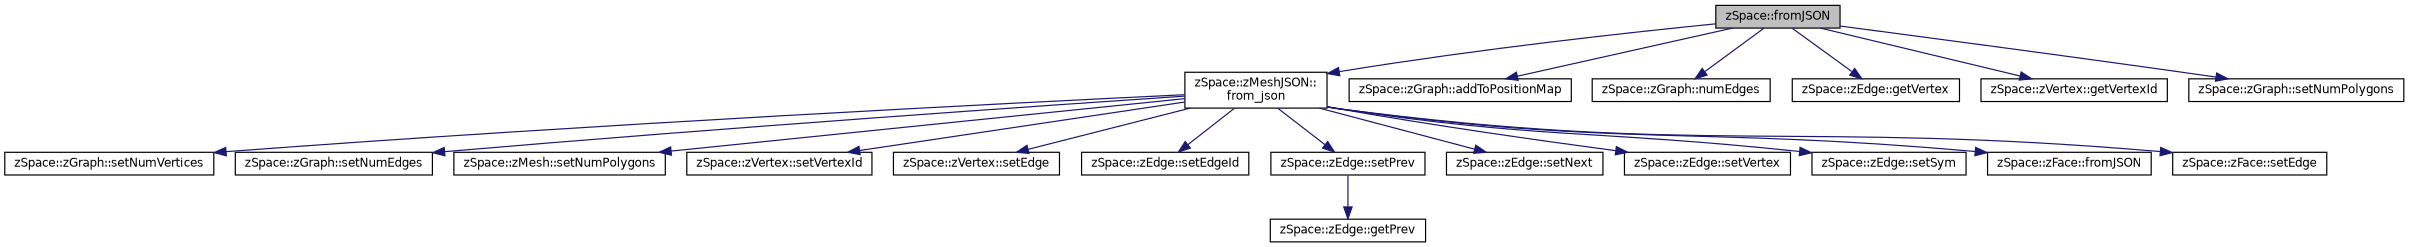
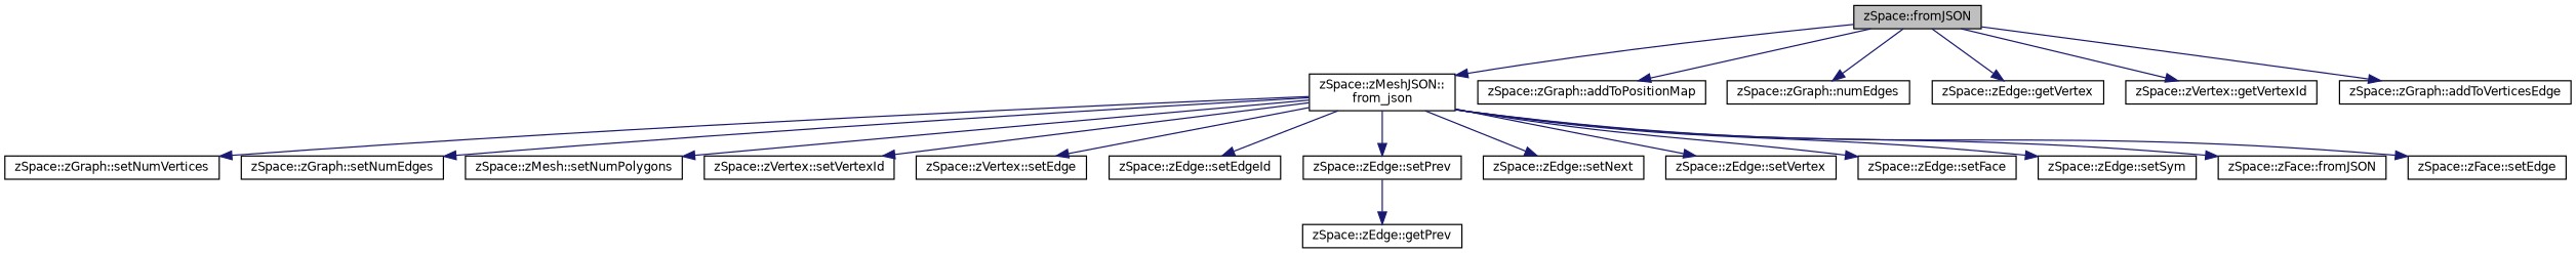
  digraph {
    rankdir=TB
    node [color=black fillcolor=white fontname=Helvetica fontsize=10 shape=record style=filled]
    edge [color=midnightblue fontname=Helvetica fontsize=10 labelfontname=Helvetica labelfontsize=10 style=solid]
    n1 [fillcolor=grey75 fontcolor=black height=0.2 label="zSpace::fromJSON" width=0.4]
    n2 [height=0.2 label="zSpace::zMeshJSON::\lfrom_json" width=0.4]
    n3 [height=0.2 label="zSpace::zGraph::addToPositionMap" width=0.4]
    n4 [height=0.2 label="zSpace::zGraph::numEdges" width=0.4]
    n5 [height=0.2 label="zSpace::zEdge::getVertex" width=0.4]
    n6 [height=0.2 label="zSpace::zVertex::getVertexId" width=0.4]
-   n7 [height=0.2 label="zSpace::zGraph::setNumPolygons" width=0.4]
+   n7 [height=0.2 label="zSpace::zGraph::addToVerticesEdge" width=0.4]
    n8 [height=0.2 label="zSpace::zGraph::setNumVertices" width=0.4]
    n9 [height=0.2 label="zSpace::zGraph::setNumEdges" width=0.4]
    n10 [height=0.2 label="zSpace::zMesh::setNumPolygons" width=0.4]
    n11 [height=0.2 label="zSpace::zVertex::setVertexId" width=0.4]
    n12 [height=0.2 label="zSpace::zVertex::setEdge" width=0.4]
    n13 [height=0.2 label="zSpace::zEdge::setEdgeId" width=0.4]
    n14 [height=0.2 label="zSpace::zEdge::setPrev" width=0.4]
    n15 [height=0.2 label="zSpace::zEdge::setNext" width=0.4]
    n16 [height=0.2 label="zSpace::zEdge::setVertex" width=0.4]
+   n17 [height=0.2 label="zSpace::zEdge::setFace" width=0.4]
    n18 [height=0.2 label="zSpace::zEdge::setSym" width=0.4]
    n19 [height=0.2 label="zSpace::zFace::fromJSON" width=0.4]
    n20 [height=0.2 label="zSpace::zFace::setEdge" width=0.4]
    n21 [height=0.2 label="zSpace::zEdge::getPrev" width=0.4]
    n1 -> n2
    n1 -> n3
    n1 -> n4
    n1 -> n5
    n1 -> n6
    n1 -> n7
    n2 -> n8
    n2 -> n9
    n2 -> n10
    n2 -> n11
    n2 -> n12
    n2 -> n13
    n2 -> n14
    n2 -> n15
    n2 -> n16
+   n2 -> n17
    n2 -> n18
    n2 -> n19
    n2 -> n20
    n14 -> n21
  }
